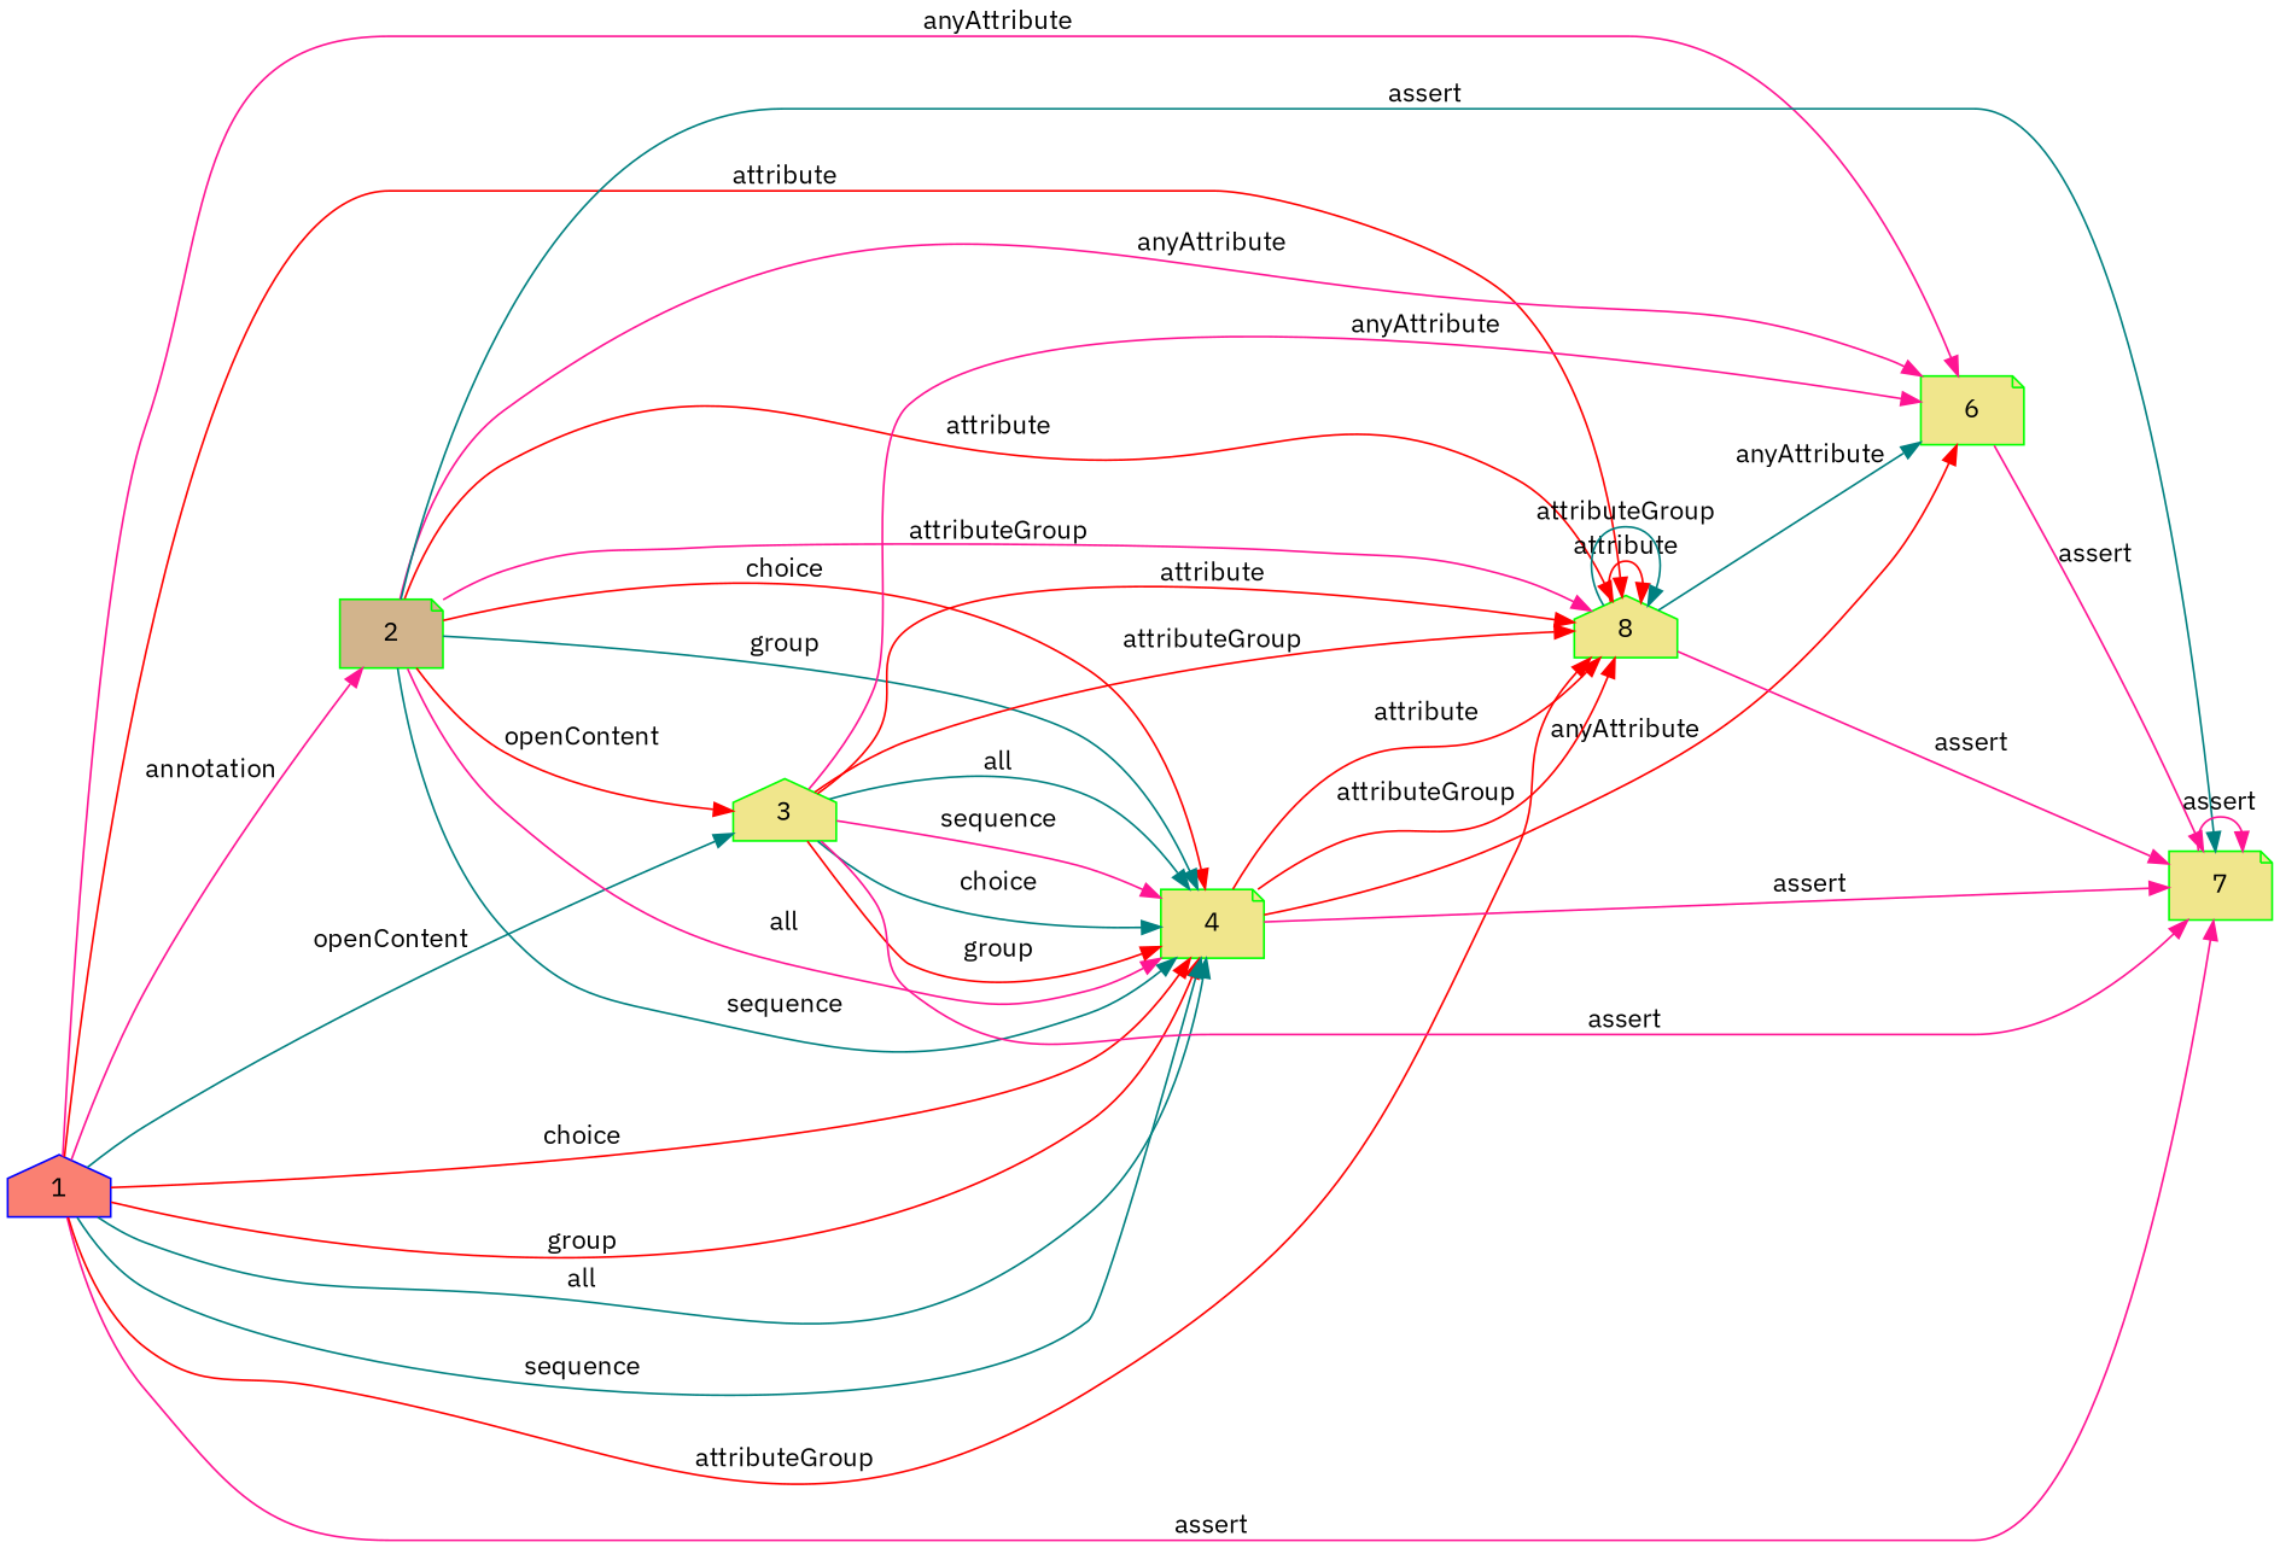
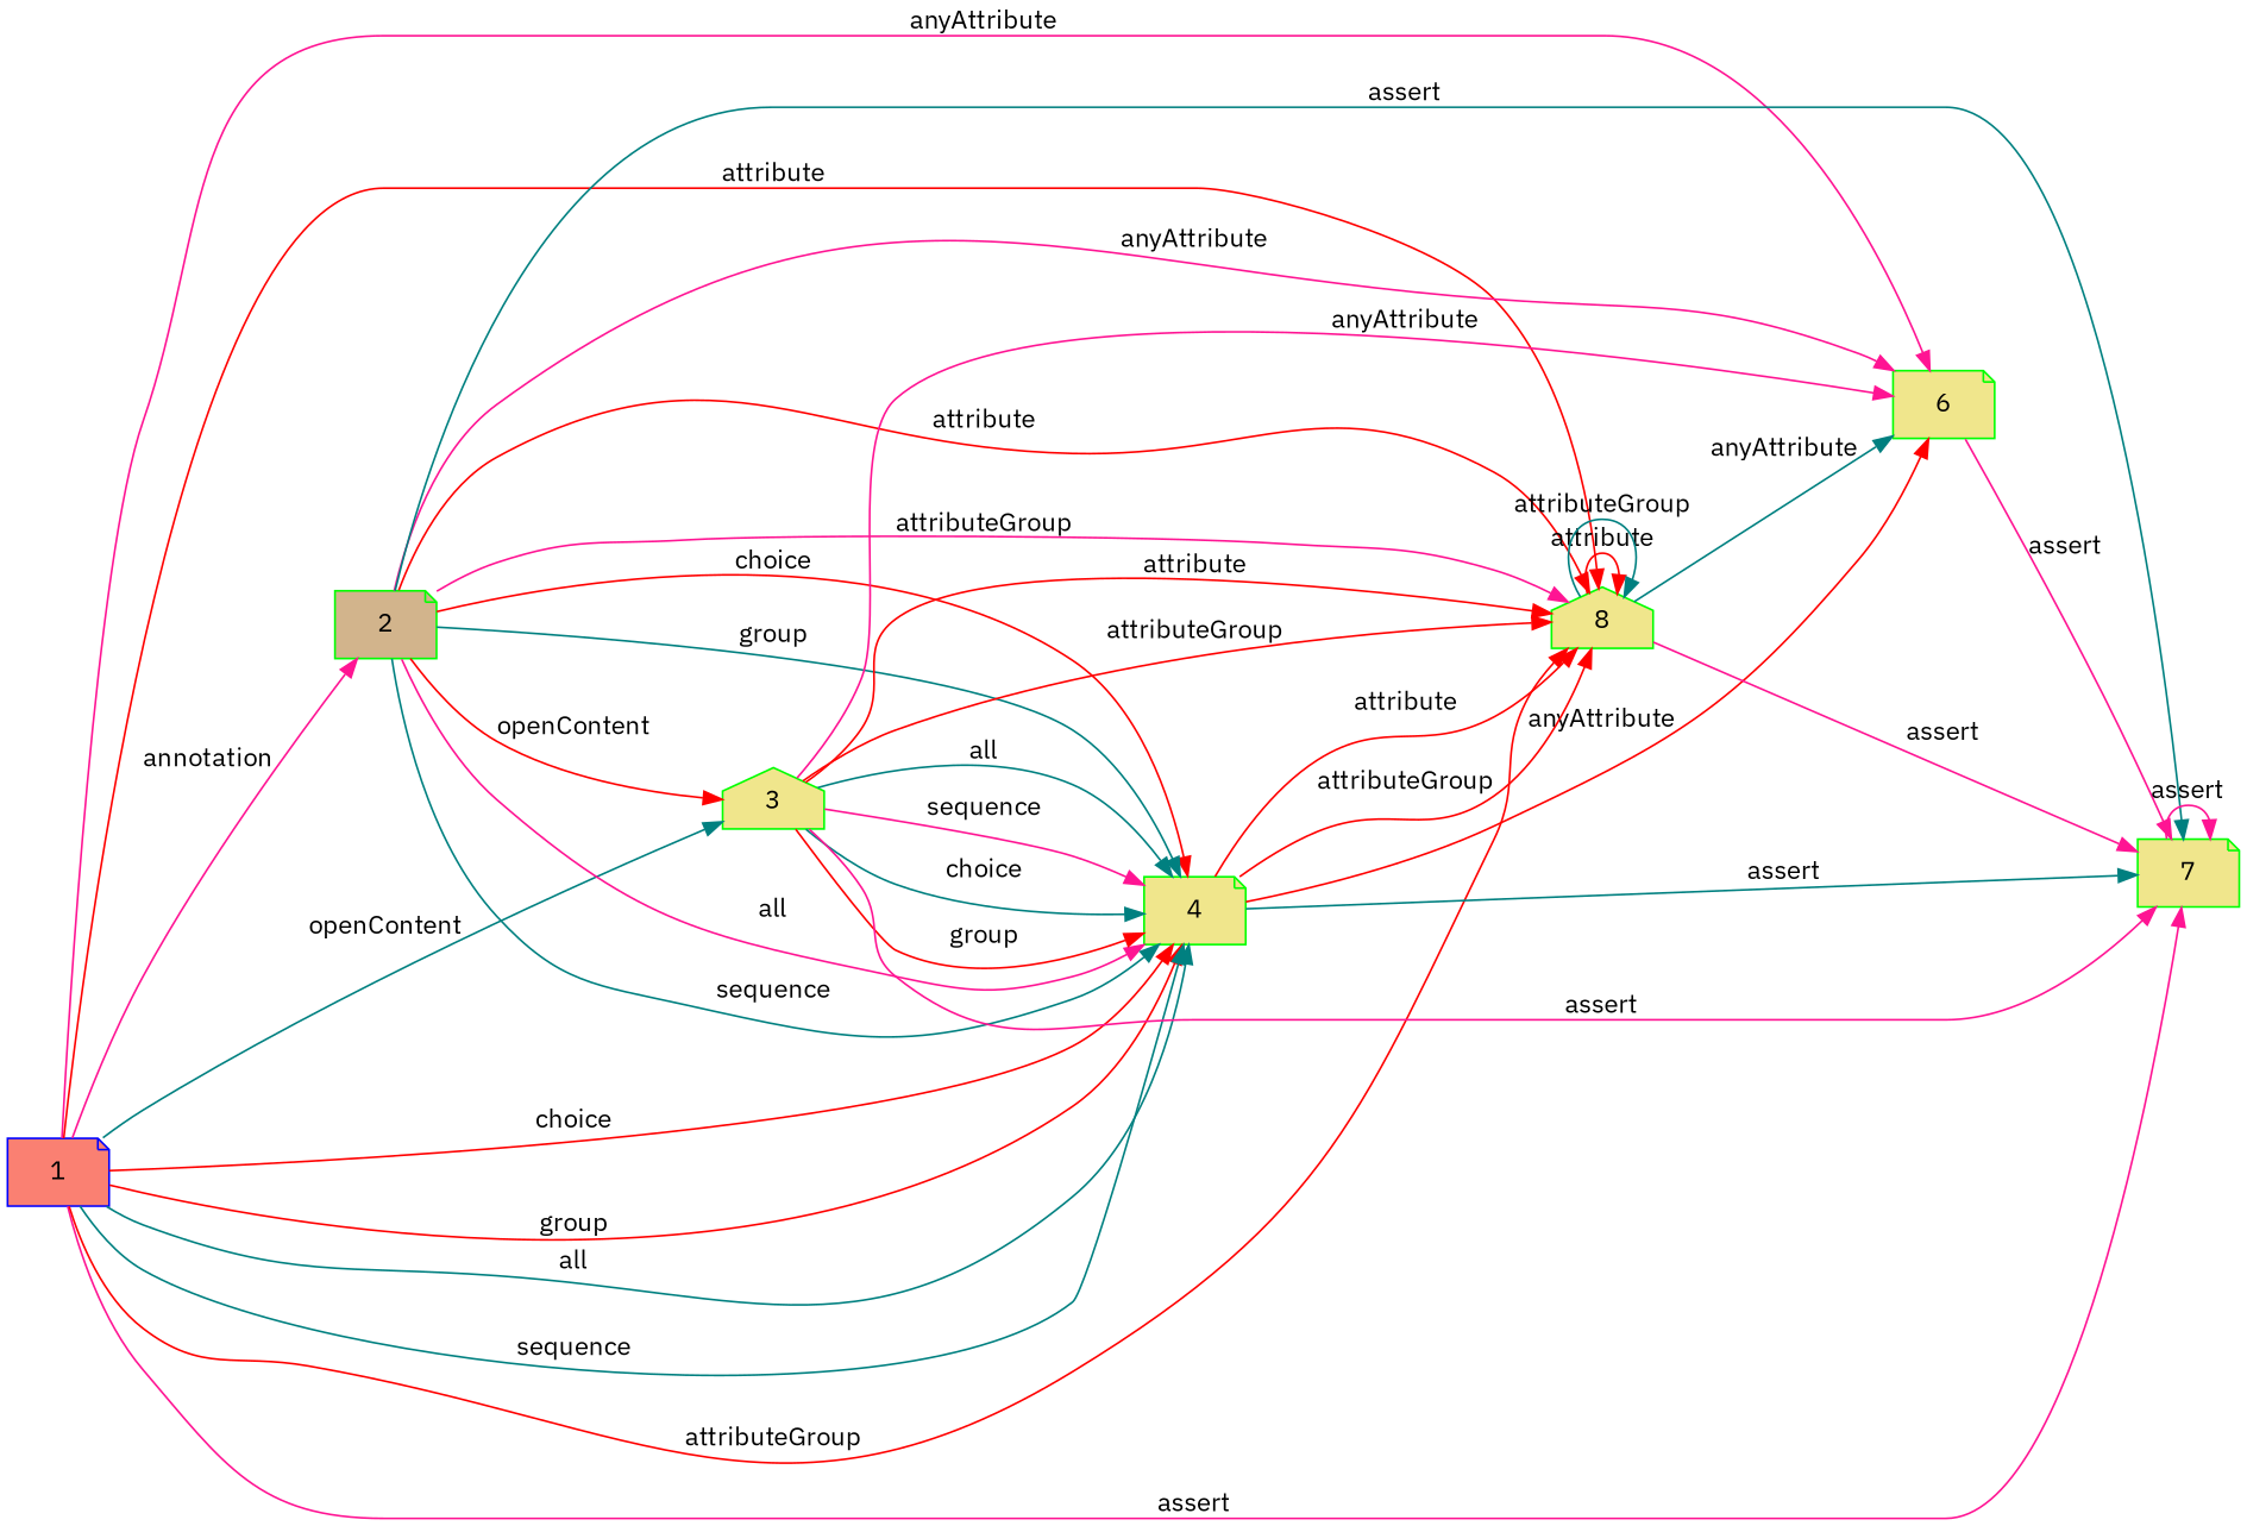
  digraph {
    fontname="IBM Plex Sans"
    mindist=2.0
    rankdir=LR
    node [color=green fillcolor=khaki fontname="IBM Plex Sans" shape=note style=filled]
    edge [color=red fontname="IBM Plex Sans"]
-   1 [color=blue fillcolor=salmon shape=house]
+   1 [color=blue fillcolor=salmon]
    4
    2 [fillcolor=tan]
    6
    7
    3 [shape=house]
    n7 [label=8 shape=house]
    1 -> 4 [label=choice]
    1 -> 4 [label=group]
    1 -> 4 [color=teal label=all]
    1 -> 4 [color=teal label=sequence]
    1 -> 2 [color=deeppink label=annotation]
    1 -> 6 [color=deeppink label=anyAttribute]
    1 -> 7 [color=deeppink label=assert]
    1 -> 3 [color=teal label=openContent]
    1 -> n7 [label=attribute]
    1 -> n7 [label=attributeGroup]
    4 -> 6 [label=anyAttribute]
-   4 -> 7 [color=deeppink label=assert]
+   4 -> 7 [color=teal label=assert]
    4 -> n7 [label=attribute]
    4 -> n7 [label=attributeGroup]
    2 -> 4 [label=choice]
    2 -> 4 [color=teal label=group]
    2 -> 4 [color=deeppink label=all]
    2 -> 4 [color=teal label=sequence]
    2 -> 6 [color=deeppink label=anyAttribute]
    2 -> 7 [color=teal label=assert]
    2 -> 3 [label=openContent]
    2 -> n7 [label=attribute]
    2 -> n7 [color=deeppink label=attributeGroup]
    6 -> 7 [color=deeppink label=assert]
    7 -> 7 [color=deeppink label=assert]
    3 -> 4 [color=teal label=choice]
    3 -> 4 [label=group]
    3 -> 4 [color=teal label=all]
    3 -> 4 [color=deeppink label=sequence]
    3 -> 6 [color=deeppink label=anyAttribute]
    3 -> 7 [color=deeppink label=assert]
    3 -> n7 [label=attribute]
    3 -> n7 [label=attributeGroup]
    n7 -> 6 [color=teal label=anyAttribute]
    n7 -> 7 [color=deeppink label=assert]
    n7 -> n7 [label=attribute]
    n7 -> n7 [color=teal label=attributeGroup]
  }
